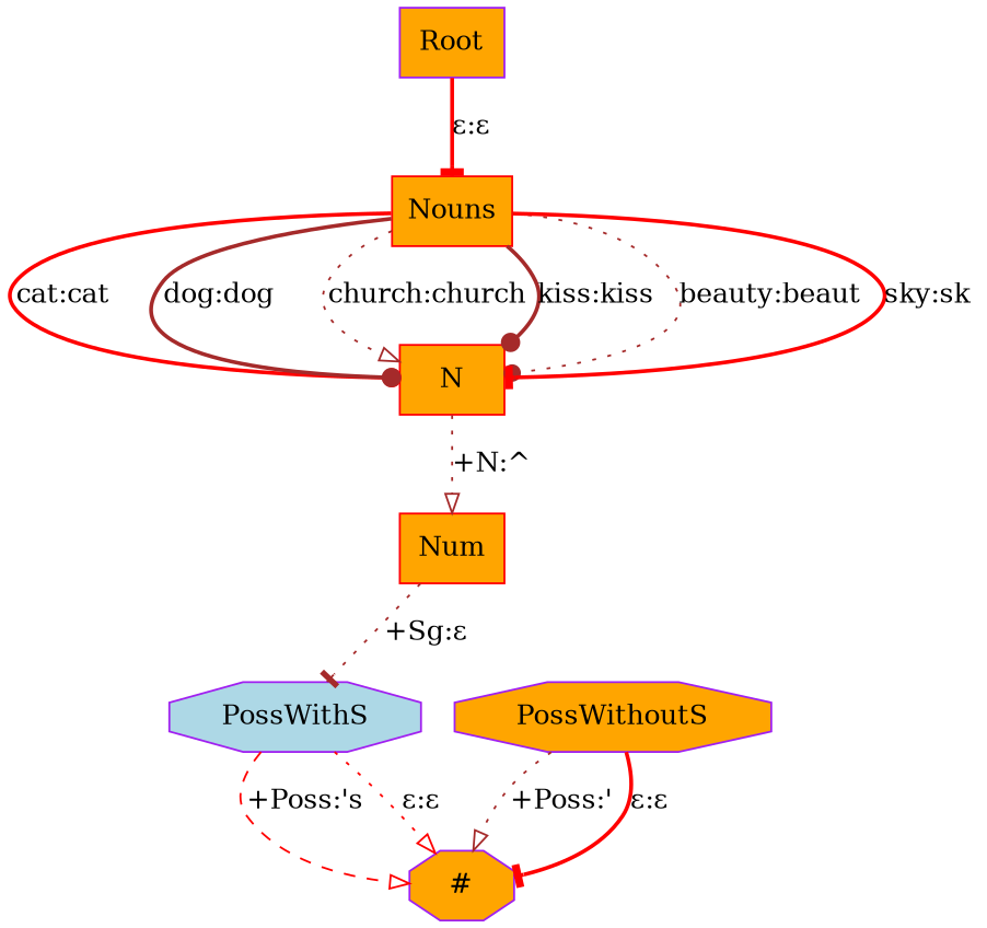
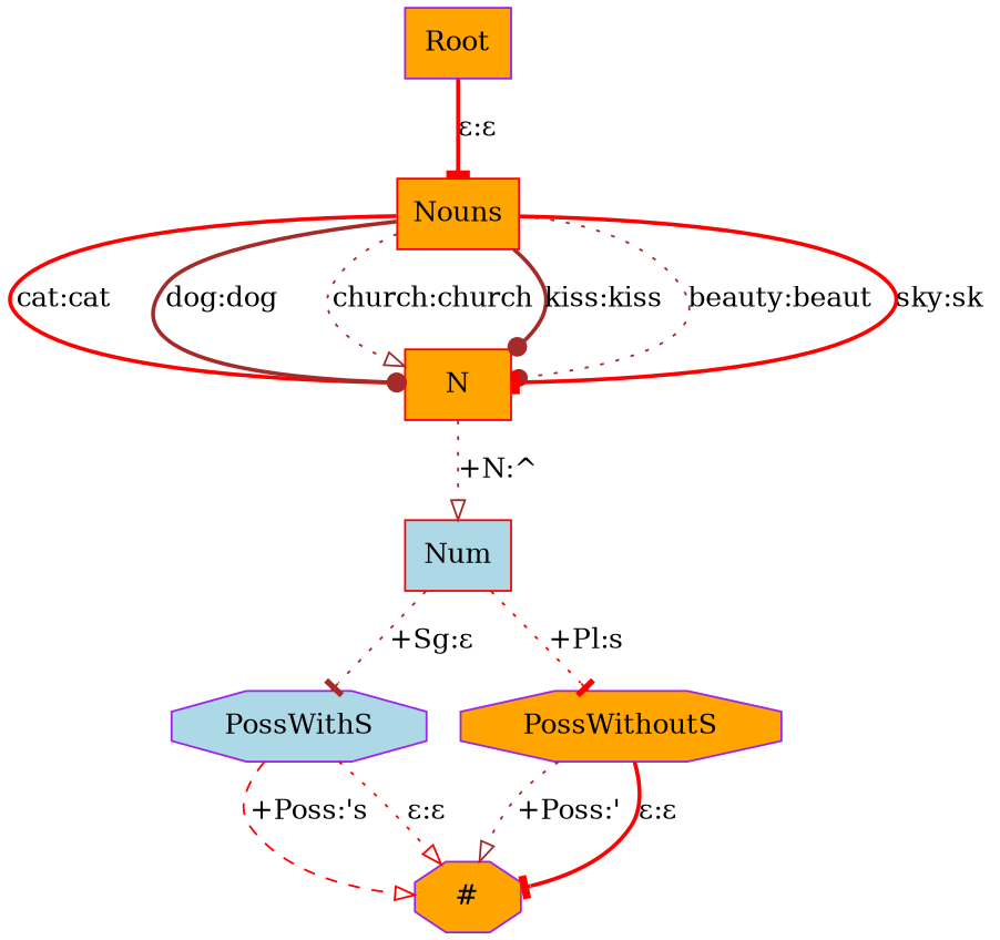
  digraph {
    rankdir=TB
    node [color=purple fillcolor=orange shape=box style=filled]
    edge [arrowhead=tee color=red style=dotted]
    n1 [label=Root]
    n2 [color=red label=Nouns]
    n3 [color=red label=N]
-   n4 [color=red label=Num]
+   n4 [color=red fillcolor=lightblue label=Num]
    n5 [fillcolor=lightblue label=PossWithS shape=octagon]
    n6 [label=PossWithoutS shape=octagon]
    n7 [label="#" shape=octagon]
    n1 -> n2 [label="ε:ε " style=bold]
    n2 -> n3 [arrowhead=dot label="cat:cat " style=bold]
    n2 -> n3 [arrowhead=dot color=brown label="dog:dog " style=bold]
    n2 -> n3 [arrowhead=onormal color=brown label="church:church "]
    n2 -> n3 [arrowhead=dot color=brown label="kiss:kiss " style=bold]
    n2 -> n3 [arrowhead=dot color=brown label="beauty:beaut "]
    n2 -> n3 [label="sky:sk " style=bold]
    n3 -> n4 [arrowhead=onormal color=brown label="+N:^ "]
    n4 -> n5 [color=brown label="+Sg:ε "]
+   n4 -> n6 [label="+Pl:s "]
    n5 -> n7 [arrowhead=onormal label="+Poss:'s " style=dashed]
    n5 -> n7 [arrowhead=onormal label="ε:ε "]
    n6 -> n7 [arrowhead=onormal color=brown label="+Poss:' "]
    n6 -> n7 [label="ε:ε " style=bold]
  }
